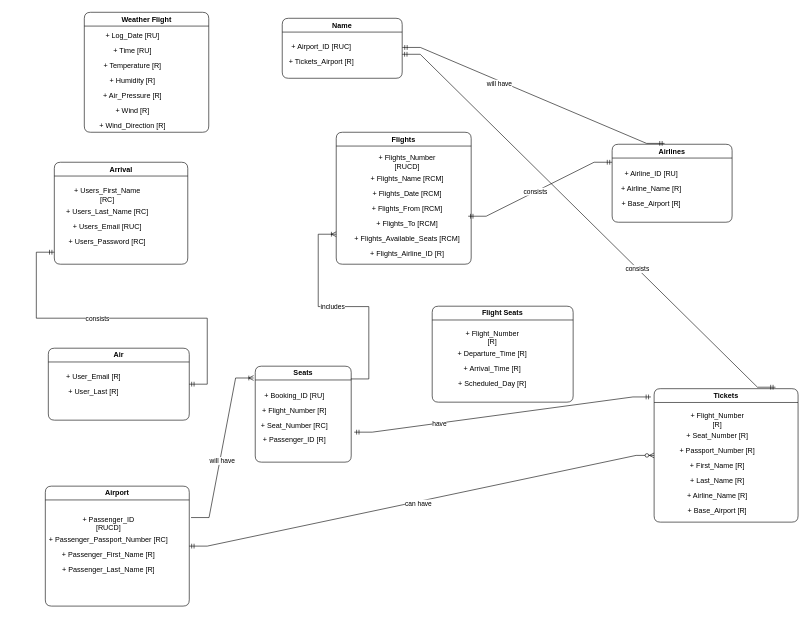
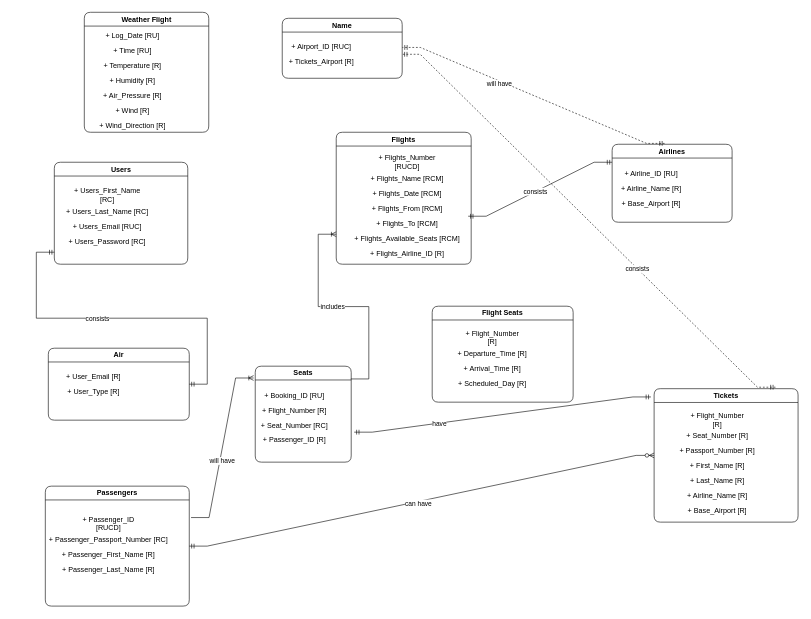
  <mxCell id="0" />
  <mxCell id="1" parent="0" />
  <mxCell id="2" value="Flights" style="swimlane;whiteSpace=wrap;html=1;rounded=1;" vertex="1" parent="1"><mxGeometry x="560" y="220" width="225" height="220" as="geometry" /></mxCell>
  <mxCell id="3" value="&lt;table width=&quot;246&quot; cellspacing=&quot;0&quot; cellpadding=&quot;0&quot; border=&quot;0&quot;&gt;&lt;colgroup&gt;&lt;col style=&quot;mso-width-source:userset;mso-width-alt:7872;width:185pt&quot; width=&quot;246&quot;&gt;&lt;/colgroup&gt;&lt;tbody&gt;&lt;tr style=&quot;height:18.75pt&quot; height=&quot;25&quot;&gt;&lt;td style=&quot;height:18.75pt;width:185pt&quot; width=&quot;246&quot; height=&quot;25&quot;&gt;+ Flights_Number&lt;br&gt;  [RUCD]&lt;/td&gt; &lt;/tr&gt; &lt;tr style=&quot;height:18.75pt&quot; height=&quot;25&quot;&gt;  &lt;td style=&quot;height:18.75pt&quot; height=&quot;25&quot;&gt;+ Flights_Name [RCM]&lt;/td&gt; &lt;/tr&gt; &lt;tr style=&quot;height:18.75pt&quot; height=&quot;25&quot;&gt;  &lt;td style=&quot;height:18.75pt&quot; height=&quot;25&quot;&gt;+ Flights_Date [RCM]&lt;/td&gt; &lt;/tr&gt; &lt;tr style=&quot;height:18.75pt&quot; height=&quot;25&quot;&gt;  &lt;td style=&quot;height:18.75pt&quot; height=&quot;25&quot;&gt;+ Flights_From [RCM]&lt;/td&gt; &lt;/tr&gt; &lt;tr style=&quot;height:18.75pt&quot; height=&quot;25&quot;&gt;  &lt;td style=&quot;height:18.75pt&quot; height=&quot;25&quot;&gt;+ Flights_To [RCM]&lt;/td&gt; &lt;/tr&gt; &lt;tr style=&quot;height:18.75pt&quot; height=&quot;25&quot;&gt;  &lt;td style=&quot;height:18.75pt&quot; height=&quot;25&quot;&gt;+ Flights_Available_Seats [RCM]&lt;/td&gt; &lt;/tr&gt; &lt;tr style=&quot;height:18.75pt&quot; height=&quot;25&quot;&gt;  &lt;td style=&quot;height:18.75pt&quot; height=&quot;25&quot;&gt;+ Flights_Airline_ID [R]&lt;/td&gt; &lt;/tr&gt;&lt;/tbody&gt;&lt;/table&gt;" style="text;html=1;align=center;verticalAlign=middle;resizable=0;points=[];autosize=1;strokeColor=none;fillColor=none;" vertex="1" parent="2"><mxGeometry x="-17.5" y="30" width="270" height="190" as="geometry" /></mxCell>
- <mxCell id="4" value="Arrival" style="swimlane;whiteSpace=wrap;html=1;rounded=1;" vertex="1" parent="1"><mxGeometry x="90" y="270" width="222.5" height="170" as="geometry" /></mxCell>
+ <mxCell id="4" value="Users" style="swimlane;whiteSpace=wrap;html=1;rounded=1;" vertex="1" parent="1"><mxGeometry x="90" y="270" width="222.5" height="170" as="geometry" /></mxCell>
  <mxCell id="5" value="&lt;br&gt;&lt;table width=&quot;246&quot; cellspacing=&quot;0&quot; cellpadding=&quot;0&quot; border=&quot;0&quot;&gt; &lt;colgroup&gt;&lt;col style=&quot;mso-width-source:userset;mso-width-alt:7872;width:185pt&quot; width=&quot;246&quot;&gt;&lt;/colgroup&gt; &lt;tbody&gt;&lt;tr style=&quot;height:18.75pt&quot; height=&quot;25&quot;&gt;  &lt;td style=&quot;height:18.75pt;width:185pt&quot; width=&quot;246&quot; height=&quot;25&quot;&gt;+ Users_First_Name&lt;br&gt;  [RC]&lt;/td&gt; &lt;/tr&gt; &lt;tr style=&quot;height:18.75pt&quot; height=&quot;25&quot;&gt;  &lt;td style=&quot;height:18.75pt&quot; height=&quot;25&quot;&gt;+ Users_Last_Name [RC]&lt;/td&gt; &lt;/tr&gt; &lt;tr style=&quot;height:18.75pt&quot; height=&quot;25&quot;&gt;  &lt;td style=&quot;height:18.75pt&quot; height=&quot;25&quot;&gt;+ Users_Email [RUC]&lt;/td&gt; &lt;/tr&gt; &lt;tr style=&quot;height:18.75pt&quot; height=&quot;25&quot;&gt;  &lt;td style=&quot;height:18.75pt&quot; height=&quot;25&quot;&gt;+ Users_Password [RC]&lt;/td&gt; &lt;/tr&gt;&lt;/tbody&gt;&lt;/table&gt;" style="text;html=1;align=center;verticalAlign=middle;resizable=0;points=[];autosize=1;strokeColor=none;fillColor=none;" vertex="1" parent="4"><mxGeometry x="-47.5" y="20" width="270" height="130" as="geometry" /></mxCell>
  <mxCell id="6" value="Air" style="swimlane;whiteSpace=wrap;html=1;rounded=1;" vertex="1" parent="1"><mxGeometry y="580" width="235" height="120" as="geometry" x="80" /></mxCell>
- <mxCell id="7" value="&lt;table width=&quot;246&quot; cellspacing=&quot;0&quot; cellpadding=&quot;0&quot; border=&quot;0&quot;&gt;&lt;colgroup&gt;&lt;col style=&quot;mso-width-source:userset;mso-width-alt:7872;width:185pt&quot; width=&quot;246&quot;&gt;&lt;/colgroup&gt;&lt;tbody&gt;&lt;tr style=&quot;height:18.75pt&quot; height=&quot;25&quot;&gt;&lt;td style=&quot;height:18.75pt;width:185pt&quot; width=&quot;246&quot; height=&quot;25&quot;&gt;+ User_Email [R]&lt;/td&gt; &lt;/tr&gt; &lt;tr style=&quot;height:18.75pt&quot; height=&quot;25&quot;&gt;  &lt;td style=&quot;height:18.75pt&quot; height=&quot;25&quot;&gt;+ User_Last [R]&lt;/td&gt; &lt;/tr&gt;&lt;/tbody&gt;&lt;/table&gt;" style="text;html=1;align=center;verticalAlign=middle;resizable=0;points=[];autosize=1;strokeColor=none;fillColor=none;" vertex="1" parent="6"><mxGeometry x="-60" y="30" width="270" height="60" as="geometry" /></mxCell>
+ <mxCell id="7" value="&lt;table width=&quot;246&quot; cellspacing=&quot;0&quot; cellpadding=&quot;0&quot; border=&quot;0&quot;&gt;&lt;colgroup&gt;&lt;col style=&quot;mso-width-source:userset;mso-width-alt:7872;width:185pt&quot; width=&quot;246&quot;&gt;&lt;/colgroup&gt;&lt;tbody&gt;&lt;tr style=&quot;height:18.75pt&quot; height=&quot;25&quot;&gt;&lt;td style=&quot;height:18.75pt;width:185pt&quot; width=&quot;246&quot; height=&quot;25&quot;&gt;+ User_Email [R]&lt;/td&gt; &lt;/tr&gt; &lt;tr style=&quot;height:18.75pt&quot; height=&quot;25&quot;&gt;  &lt;td style=&quot;height:18.75pt&quot; height=&quot;25&quot;&gt;+ User_Type [R]&lt;/td&gt; &lt;/tr&gt;&lt;/tbody&gt;&lt;/table&gt;" style="text;html=1;align=center;verticalAlign=middle;resizable=0;points=[];autosize=1;strokeColor=none;fillColor=none;" vertex="1" parent="6"><mxGeometry x="-60" y="30" width="270" height="60" as="geometry" /></mxCell>
  <mxCell id="8" value="Seats" style="swimlane;whiteSpace=wrap;html=1;rounded=1;" vertex="1" parent="1"><mxGeometry x="425" y="610" width="160" height="160" as="geometry" /></mxCell>
  <mxCell id="9" value="&lt;table width=&quot;246&quot; cellspacing=&quot;0&quot; cellpadding=&quot;0&quot; border=&quot;0&quot;&gt;&lt;colgroup&gt;&lt;col style=&quot;mso-width-source:userset;mso-width-alt:7872;width:185pt&quot; width=&quot;246&quot;&gt;&lt;/colgroup&gt;&lt;tbody&gt;&lt;tr style=&quot;height:18.75pt&quot; height=&quot;25&quot;&gt;&lt;td style=&quot;height:18.75pt;width:185pt&quot; width=&quot;246&quot; height=&quot;25&quot;&gt;+ Booking_ID [RU]&lt;/td&gt; &lt;/tr&gt; &lt;tr style=&quot;height:18.75pt&quot; height=&quot;25&quot;&gt;  &lt;td style=&quot;height:18.75pt&quot; height=&quot;25&quot;&gt;+ Flight_Number [R]&lt;/td&gt; &lt;/tr&gt; &lt;tr style=&quot;height:18.75pt&quot; height=&quot;25&quot;&gt;  &lt;td style=&quot;height:18.75pt&quot; height=&quot;25&quot;&gt;+ Seat_Number [RC]&lt;/td&gt; &lt;/tr&gt; &lt;tr style=&quot;height:15.75pt&quot; height=&quot;21&quot;&gt;  &lt;td style=&quot;height:15.75pt&quot; height=&quot;21&quot;&gt;+ Passenger_ID [R]&lt;/td&gt; &lt;/tr&gt;&lt;/tbody&gt;&lt;/table&gt;" style="text;html=1;align=center;verticalAlign=middle;resizable=0;points=[];autosize=1;strokeColor=none;fillColor=none;rounded=1;" vertex="1" parent="8"><mxGeometry x="-70" y="30" width="270" height="110" as="geometry" /></mxCell>
- <mxCell id="10" value="Airport" style="swimlane;whiteSpace=wrap;html=1;rounded=1;" vertex="1" parent="1"><mxGeometry x="75" y="810" width="240" height="200" as="geometry" /></mxCell>
+ <mxCell id="10" value="Passengers" style="swimlane;whiteSpace=wrap;html=1;rounded=1;" vertex="1" parent="1"><mxGeometry x="75" y="810" width="240" height="200" as="geometry" /></mxCell>
  <mxCell id="11" value="&lt;table width=&quot;246&quot; cellspacing=&quot;0&quot; cellpadding=&quot;0&quot; border=&quot;0&quot;&gt;&lt;colgroup&gt;&lt;col style=&quot;mso-width-source:userset;mso-width-alt:7872;width:185pt&quot; width=&quot;246&quot;&gt;&lt;/colgroup&gt;&lt;tbody&gt;&lt;tr style=&quot;height:18.75pt&quot; height=&quot;25&quot;&gt;&lt;td style=&quot;height:18.75pt;width:185pt&quot; width=&quot;246&quot; height=&quot;25&quot;&gt;+ Passenger_ID&lt;br&gt;  [RUCD]&lt;/td&gt; &lt;/tr&gt; &lt;tr style=&quot;height:18.75pt&quot; height=&quot;25&quot;&gt;  &lt;td style=&quot;height:18.75pt&quot; height=&quot;25&quot;&gt;+ Passenger_Passport_Number [RC]&lt;/td&gt; &lt;/tr&gt; &lt;tr style=&quot;height:18.75pt&quot; height=&quot;25&quot;&gt;  &lt;td style=&quot;height:18.75pt&quot; height=&quot;25&quot;&gt;+ Passenger_First_Name [R]&lt;/td&gt; &lt;/tr&gt; &lt;tr style=&quot;height:18.75pt&quot; height=&quot;25&quot;&gt;  &lt;td style=&quot;height:18.75pt&quot; height=&quot;25&quot;&gt;+ Passenger_Last_Name [R]&lt;/td&gt; &lt;/tr&gt;&lt;/tbody&gt;&lt;/table&gt;" style="text;html=1;align=center;verticalAlign=middle;resizable=0;points=[];autosize=1;strokeColor=none;fillColor=none;" vertex="1" parent="10"><mxGeometry x="-30" y="40" width="270" height="120" as="geometry" /></mxCell>
  <mxCell id="12" value="Airlines" style="swimlane;whiteSpace=wrap;html=1;rounded=1;" vertex="1" parent="1"><mxGeometry x="1020" y="240" width="200" height="130" as="geometry" /></mxCell>
  <mxCell id="13" value="&lt;table width=&quot;246&quot; cellspacing=&quot;0&quot; cellpadding=&quot;0&quot; border=&quot;0&quot;&gt;&lt;colgroup&gt;&lt;col style=&quot;mso-width-source:userset;mso-width-alt:7872;width:185pt&quot; width=&quot;246&quot;&gt;&lt;/colgroup&gt;&lt;tbody&gt;&lt;tr style=&quot;height:18.75pt&quot; height=&quot;25&quot;&gt;&lt;td style=&quot;height:18.75pt;width:185pt&quot; width=&quot;246&quot; height=&quot;25&quot;&gt;+ Airline_ID [RU]&lt;/td&gt; &lt;/tr&gt; &lt;tr style=&quot;height:18.75pt&quot; height=&quot;25&quot;&gt;  &lt;td style=&quot;height:18.75pt&quot; height=&quot;25&quot;&gt;+ Airline_Name [R]&lt;/td&gt; &lt;/tr&gt; &lt;tr style=&quot;height:18.75pt&quot; height=&quot;25&quot;&gt;  &lt;td style=&quot;height:18.75pt&quot; height=&quot;25&quot;&gt;+ Base_Airport [R]&lt;/td&gt; &lt;/tr&gt;&lt;/tbody&gt;&lt;/table&gt;" style="text;html=1;align=center;verticalAlign=middle;resizable=0;points=[];autosize=1;strokeColor=none;fillColor=none;" vertex="1" parent="12"><mxGeometry x="-70" y="30" width="270" height="90" as="geometry" /></mxCell>
  <mxCell id="14" value="Tickets" style="swimlane;whiteSpace=wrap;html=1;rounded=1;" vertex="1" parent="1"><mxGeometry x="1090" y="647.5" width="240" height="222.5" as="geometry" /></mxCell>
  <mxCell id="15" value="&lt;table width=&quot;246&quot; cellspacing=&quot;0&quot; cellpadding=&quot;0&quot; border=&quot;0&quot;&gt;&lt;colgroup&gt;&lt;col style=&quot;mso-width-source:userset;mso-width-alt:7872;width:185pt&quot; width=&quot;246&quot;&gt;&lt;/colgroup&gt;&lt;tbody&gt;&lt;tr style=&quot;height:18.75pt&quot; height=&quot;25&quot;&gt;&lt;td style=&quot;height:18.75pt;width:185pt&quot; width=&quot;246&quot; height=&quot;25&quot;&gt;+ Flight_Number&lt;br&gt;  [R]&lt;/td&gt; &lt;/tr&gt; &lt;tr style=&quot;height:18.75pt&quot; height=&quot;25&quot;&gt;  &lt;td style=&quot;height:18.75pt&quot; height=&quot;25&quot;&gt;+ Seat_Number [R]&lt;/td&gt; &lt;/tr&gt; &lt;tr style=&quot;height:18.75pt&quot; height=&quot;25&quot;&gt;  &lt;td style=&quot;height:18.75pt&quot; height=&quot;25&quot;&gt;+ Passport_Number [R]&lt;/td&gt; &lt;/tr&gt; &lt;tr style=&quot;height:18.75pt&quot; height=&quot;25&quot;&gt;  &lt;td style=&quot;height:18.75pt&quot; height=&quot;25&quot;&gt;+ First_Name [R]&lt;/td&gt; &lt;/tr&gt; &lt;tr style=&quot;height:18.75pt&quot; height=&quot;25&quot;&gt;  &lt;td style=&quot;height:18.75pt&quot; height=&quot;25&quot;&gt;+ Last_Name [R]&lt;/td&gt; &lt;/tr&gt; &lt;tr style=&quot;height:18.75pt&quot; height=&quot;25&quot;&gt;  &lt;td style=&quot;height:18.75pt&quot; height=&quot;25&quot;&gt;+ Airline_Name [R]&lt;/td&gt; &lt;/tr&gt; &lt;tr style=&quot;height:18.75pt&quot; height=&quot;25&quot;&gt;  &lt;td style=&quot;height:18.75pt&quot; height=&quot;25&quot;&gt;+ Base_Airport [R]&lt;/td&gt; &lt;/tr&gt;&lt;/tbody&gt;&lt;/table&gt;" style="text;html=1;align=center;verticalAlign=middle;resizable=0;points=[];autosize=1;strokeColor=none;fillColor=none;" vertex="1" parent="14"><mxGeometry x="-30" y="32.5" width="270" height="190" as="geometry" /></mxCell>
  <mxCell id="16" value="Flight Seats" style="swimlane;whiteSpace=wrap;html=1;rounded=1;" vertex="1" parent="1"><mxGeometry x="720" y="510" width="235" height="160" as="geometry" /></mxCell>
  <mxCell id="17" value="&lt;table width=&quot;246&quot; cellspacing=&quot;0&quot; cellpadding=&quot;0&quot; border=&quot;0&quot;&gt;&lt;colgroup&gt;&lt;col style=&quot;mso-width-source:userset;mso-width-alt:7872;width:185pt&quot; width=&quot;246&quot;&gt;&lt;/colgroup&gt;&lt;tbody&gt;&lt;tr style=&quot;height:18.75pt&quot; height=&quot;25&quot;&gt;&lt;td style=&quot;height:18.75pt;width:185pt&quot; width=&quot;246&quot; height=&quot;25&quot;&gt;+ Flight_Number&lt;br&gt;  [R]&lt;/td&gt; &lt;/tr&gt; &lt;tr style=&quot;height:18.75pt&quot; height=&quot;25&quot;&gt;  &lt;td style=&quot;height:18.75pt&quot; height=&quot;25&quot;&gt;+ Departure_Time [R]&lt;/td&gt; &lt;/tr&gt; &lt;tr style=&quot;height:18.75pt&quot; height=&quot;25&quot;&gt;  &lt;td style=&quot;height:18.75pt&quot; height=&quot;25&quot;&gt;+ Arrival_Time [R]&lt;/td&gt; &lt;/tr&gt; &lt;tr style=&quot;height:18.75pt&quot; height=&quot;25&quot;&gt;  &lt;td style=&quot;height:18.75pt&quot; height=&quot;25&quot;&gt;+ Scheduled_Day [R]&lt;/td&gt; &lt;/tr&gt;&lt;/tbody&gt;&lt;/table&gt;" style="text;html=1;align=center;verticalAlign=middle;resizable=0;points=[];autosize=1;strokeColor=none;fillColor=none;" vertex="1" parent="16"><mxGeometry x="-35" y="30" width="270" height="120" as="geometry" /></mxCell>
  <mxCell id="18" value="Name" style="swimlane;whiteSpace=wrap;html=1;rounded=1;" vertex="1" parent="1"><mxGeometry x="470" y="30" width="200" height="100" as="geometry" /></mxCell>
  <mxCell id="19" value="&lt;table width=&quot;246&quot; cellspacing=&quot;0&quot; cellpadding=&quot;0&quot; border=&quot;0&quot;&gt;&lt;colgroup&gt;&lt;col style=&quot;mso-width-source:userset;mso-width-alt:7872;width:185pt&quot; width=&quot;246&quot;&gt;&lt;/colgroup&gt;&lt;tbody&gt;&lt;tr style=&quot;height:18.75pt&quot; height=&quot;25&quot;&gt;&lt;td style=&quot;height:18.75pt;width:185pt&quot; width=&quot;246&quot; height=&quot;25&quot;&gt;+ Airport_ID [RUC]&lt;/td&gt; &lt;/tr&gt; &lt;tr style=&quot;height:18.75pt&quot; height=&quot;25&quot;&gt;  &lt;td style=&quot;height:18.75pt&quot; height=&quot;25&quot;&gt;+ Tickets_Airport [R]&lt;/td&gt; &lt;/tr&gt;&lt;/tbody&gt;&lt;/table&gt;" style="text;html=1;align=center;verticalAlign=middle;resizable=0;points=[];autosize=1;strokeColor=none;fillColor=none;" vertex="1" parent="18"><mxGeometry x="-70" y="30" width="270" height="60" as="geometry" /></mxCell>
  <mxCell id="20" value="Weather Flight" style="swimlane;whiteSpace=wrap;html=1;rounded=1;" vertex="1" parent="1"><mxGeometry x="140" y="20" width="207.5" height="200" as="geometry" /></mxCell>
  <mxCell id="21" value="&lt;table width=&quot;246&quot; cellspacing=&quot;0&quot; cellpadding=&quot;0&quot; border=&quot;0&quot;&gt;&lt;colgroup&gt;&lt;col style=&quot;mso-width-source:userset;mso-width-alt:7872;width:185pt&quot; width=&quot;246&quot;&gt;&lt;/colgroup&gt;&lt;tbody&gt;&lt;tr style=&quot;height:18.75pt&quot; height=&quot;25&quot;&gt;&lt;td style=&quot;height:18.75pt;width:185pt&quot; width=&quot;246&quot; height=&quot;25&quot;&gt;+ Log_Date [RU]&lt;/td&gt; &lt;/tr&gt; &lt;tr style=&quot;height:18.75pt&quot; height=&quot;25&quot;&gt;  &lt;td style=&quot;height:18.75pt&quot; height=&quot;25&quot;&gt;+ Time [RU]&lt;/td&gt; &lt;/tr&gt; &lt;tr style=&quot;height:18.75pt&quot; height=&quot;25&quot;&gt;  &lt;td style=&quot;height:18.75pt&quot; height=&quot;25&quot;&gt;+ Temperature [R]&lt;/td&gt; &lt;/tr&gt; &lt;tr style=&quot;height:18.75pt&quot; height=&quot;25&quot;&gt;  &lt;td style=&quot;height:18.75pt&quot; height=&quot;25&quot;&gt;+ Humidity [R]&lt;/td&gt; &lt;/tr&gt; &lt;tr style=&quot;height:18.75pt&quot; height=&quot;25&quot;&gt;  &lt;td style=&quot;height:18.75pt&quot; height=&quot;25&quot;&gt;+ Air_Pressure [R]&lt;/td&gt; &lt;/tr&gt; &lt;tr style=&quot;height:18.75pt&quot; height=&quot;25&quot;&gt;  &lt;td style=&quot;height:18.75pt&quot; height=&quot;25&quot;&gt;+ Wind [R]&lt;/td&gt; &lt;/tr&gt; &lt;tr style=&quot;height:18.75pt&quot; height=&quot;25&quot;&gt;  &lt;td style=&quot;height:18.75pt&quot; height=&quot;25&quot;&gt;+ Wind_Direction [R]&lt;/td&gt; &lt;/tr&gt;&lt;/tbody&gt;&lt;/table&gt;" style="text;html=1;align=center;verticalAlign=middle;resizable=0;points=[];autosize=1;strokeColor=none;fillColor=none;" vertex="1" parent="20"><mxGeometry x="-55" y="20" width="270" height="190" as="geometry" /></mxCell>
  <mxCell id="22" value="" style="edgeStyle=entityRelationEdgeStyle;fontSize=12;html=1;endArrow=ERmandOne;startArrow=ERmandOne;rounded=0;entryX=0.259;entryY=0;entryDx=0;entryDy=0;entryPerimeter=0;" edge="1" parent="1" target="13"><mxGeometry width="100" height="100" relative="1" as="geometry"><mxPoint x="780" y="360" as="sourcePoint" /><mxPoint x="880" y="260" as="targetPoint" /></mxGeometry></mxCell>
  <mxCell id="23" value="consists" style="edgeLabel;html=1;align=center;verticalAlign=middle;resizable=0;points=[];" vertex="1" connectable="0" parent="22"><mxGeometry x="-0.069" relative="1" as="geometry"><mxPoint x="-1" as="offset" /></mxGeometry></mxCell>
  <mxCell id="24" value="" style="edgeStyle=entityRelationEdgeStyle;fontSize=12;html=1;endArrow=ERmandOne;startArrow=ERmandOne;rounded=0;" edge="1" parent="1" source="6"><mxGeometry width="100" height="100" relative="1" as="geometry"><mxPoint x="-10" y="520" as="sourcePoint" /><mxPoint x="90" y="420" as="targetPoint" /></mxGeometry></mxCell>
  <mxCell id="25" value="consists" style="edgeLabel;html=1;align=center;verticalAlign=middle;resizable=0;points=[];" vertex="1" connectable="0" parent="24"><mxGeometry x="0.146" y="1" relative="1" as="geometry"><mxPoint as="offset" /></mxGeometry></mxCell>
  <mxCell id="26" value="" style="edgeStyle=entityRelationEdgeStyle;fontSize=12;html=1;endArrow=ERoneToMany;rounded=0;exitX=0.996;exitY=0.133;exitDx=0;exitDy=0;exitPerimeter=0;" edge="1" parent="1" source="8"><mxGeometry width="100" height="100" relative="1" as="geometry"><mxPoint x="480" y="490" as="sourcePoint" /><mxPoint x="560" y="390" as="targetPoint" /></mxGeometry></mxCell>
  <mxCell id="27" value="includes" style="edgeLabel;html=1;align=center;verticalAlign=middle;resizable=0;points=[];" vertex="1" connectable="0" parent="26"><mxGeometry x="0.1" relative="1" as="geometry"><mxPoint as="offset" /></mxGeometry></mxCell>
  <mxCell id="28" value="" style="edgeStyle=entityRelationEdgeStyle;fontSize=12;html=1;endArrow=ERoneToMany;rounded=0;exitX=1.011;exitY=0.103;exitDx=0;exitDy=0;exitPerimeter=0;entryX=-0.017;entryY=0.123;entryDx=0;entryDy=0;entryPerimeter=0;" edge="1" parent="1" source="11" target="8"><mxGeometry width="100" height="100" relative="1" as="geometry"><mxPoint x="440" y="570" as="sourcePoint" /><mxPoint x="540" y="470" as="targetPoint" /></mxGeometry></mxCell>
  <mxCell id="29" value="will have" style="edgeLabel;html=1;align=center;verticalAlign=middle;resizable=0;points=[];" vertex="1" connectable="0" parent="28"><mxGeometry x="-0.139" y="-3" relative="1" as="geometry"><mxPoint y="1" as="offset" /></mxGeometry></mxCell>
- <mxCell id="30" value="" style="edgeStyle=entityRelationEdgeStyle;fontSize=12;html=1;endArrow=ERmandOne;startArrow=ERmandOne;rounded=0;entryX=1.001;entryY=0.31;entryDx=0;entryDy=0;entryPerimeter=0;exitX=0.437;exitY=-0.011;exitDx=0;exitDy=0;exitPerimeter=0;" edge="1" parent="1" source="12" target="19"><mxGeometry width="100" height="100" relative="1" as="geometry"><mxPoint x="620" y="260" as="sourcePoint" /><mxPoint x="720" y="160" as="targetPoint" /></mxGeometry></mxCell>
+ <mxCell id="30" value="" style="edgeStyle=entityRelationEdgeStyle;fontSize=12;html=1;endArrow=ERmandOne;startArrow=ERmandOne;rounded=0;entryX=1.001;entryY=0.31;entryDx=0;entryDy=0;entryPerimeter=0;exitX=0.437;exitY=-0.011;exitDx=0;exitDy=0;exitPerimeter=0;dashed=1;" edge="1" parent="1" source="12" target="19"><mxGeometry width="100" height="100" relative="1" as="geometry"><mxPoint x="620" y="260" as="sourcePoint" /><mxPoint x="720" y="160" as="targetPoint" /></mxGeometry></mxCell>
  <mxCell id="31" value="will have" style="edgeLabel;html=1;align=center;verticalAlign=middle;resizable=0;points=[];" vertex="1" connectable="0" parent="30"><mxGeometry x="0.256" y="4" relative="1" as="geometry"><mxPoint as="offset" /></mxGeometry></mxCell>
  <mxCell id="32" value="" style="edgeStyle=entityRelationEdgeStyle;fontSize=12;html=1;endArrow=ERmandOne;startArrow=ERmandOne;rounded=0;entryX=-0.022;entryY=0.062;entryDx=0;entryDy=0;entryPerimeter=0;" edge="1" parent="1" target="14"><mxGeometry width="100" height="100" relative="1" as="geometry"><mxPoint x="590" y="720" as="sourcePoint" /><mxPoint x="690" y="620" as="targetPoint" /></mxGeometry></mxCell>
  <mxCell id="33" value="have" style="edgeLabel;html=1;align=center;verticalAlign=middle;resizable=0;points=[];" vertex="1" connectable="0" parent="32"><mxGeometry x="-0.431" y="-1" relative="1" as="geometry"><mxPoint as="offset" /></mxGeometry></mxCell>
  <mxCell id="34" value="" style="edgeStyle=entityRelationEdgeStyle;fontSize=12;html=1;endArrow=ERzeroToMany;startArrow=ERmandOne;rounded=0;" edge="1" parent="1" source="11" target="14"><mxGeometry width="100" height="100" relative="1" as="geometry"><mxPoint x="270" y="1030" as="sourcePoint" /><mxPoint x="690" y="730" as="targetPoint" /></mxGeometry></mxCell>
  <mxCell id="35" value="can have" style="edgeLabel;html=1;align=center;verticalAlign=middle;resizable=0;points=[];" vertex="1" connectable="0" parent="34"><mxGeometry x="-0.016" y="-3" relative="1" as="geometry"><mxPoint as="offset" /></mxGeometry></mxCell>
- <mxCell id="36" value="" style="edgeStyle=entityRelationEdgeStyle;fontSize=12;html=1;endArrow=ERmandOne;startArrow=ERmandOne;rounded=0;exitX=0.843;exitY=-0.011;exitDx=0;exitDy=0;exitPerimeter=0;" edge="1" parent="1" source="14" target="19"><mxGeometry width="100" height="100" relative="1" as="geometry"><mxPoint x="590" y="540" as="sourcePoint" /><mxPoint x="690" y="440" as="targetPoint" /></mxGeometry></mxCell>
+ <mxCell id="36" value="" style="edgeStyle=entityRelationEdgeStyle;fontSize=12;html=1;endArrow=ERmandOne;startArrow=ERmandOne;rounded=0;exitX=0.843;exitY=-0.011;exitDx=0;exitDy=0;exitPerimeter=0;dashed=1;" edge="1" parent="1" source="14" target="19"><mxGeometry width="100" height="100" relative="1" as="geometry"><mxPoint x="590" y="540" as="sourcePoint" /><mxPoint x="690" y="440" as="targetPoint" /></mxGeometry></mxCell>
  <mxCell id="37" value="consists" style="edgeLabel;html=1;align=center;verticalAlign=middle;resizable=0;points=[];" vertex="1" connectable="0" parent="36"><mxGeometry x="-0.266" y="1" relative="1" as="geometry"><mxPoint x="1" as="offset" /></mxGeometry></mxCell>
